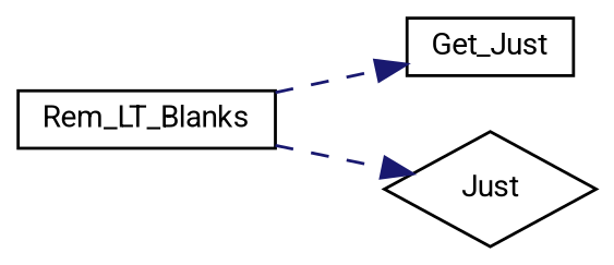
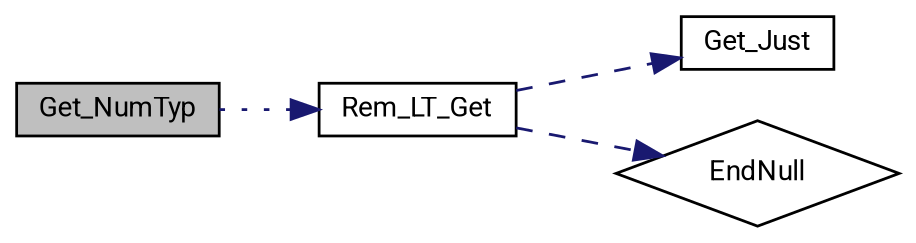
  digraph {
    fontname=Roboto
    rankdir=LR
    node [color=black fillcolor=white fontname=Roboto fontsize=10 shape=box style=filled]
    edge [color=midnightblue fontname=Roboto fontsize=10 labelfontname=Helvetica labelfontsize=10 style=dashed]
-   n2 [height=0.2 label=Rem_LT_Blanks width=0.4]
+   n1 [fillcolor=grey75 fontcolor=black height=0.2 label=Get_NumTyp width=0.4]
+   n2 [height=0.2 label=Rem_LT_Get width=0.4]
    n3 [height=0.2 label=Get_Just width=0.4]
-   n4 [height=0.2 label=Just shape=diamond width=0.4]
+   n4 [height=0.2 label=EndNull shape=diamond width=0.4]
+   n1 -> n2 [style=dotted]
    n2 -> n3
    n2 -> n4
  }
